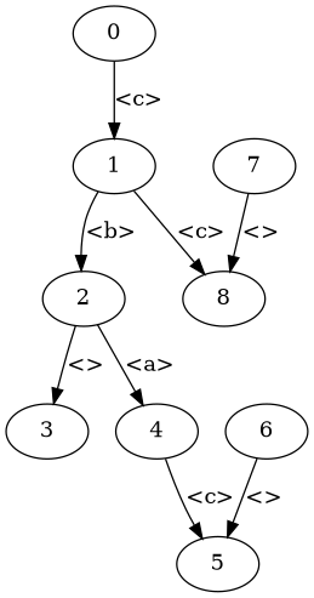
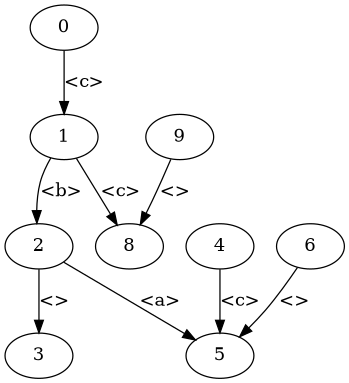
  digraph {
    0
    1
    2
    8
    3
    4
-   7
+   7 [label=9]
    5
    6
    0 -> 1 [label="<c>"]
    1 -> 2 [label="<b>"]
    1 -> 8 [label="<c>"]
    2 -> 3 [label="<>"]
-   2 -> 4 [label="<a>"]
+   2 -> 5 [label="<a>"]
    4 -> 5 [label="<c>"]
    7 -> 8 [label="<>"]
    6 -> 5 [label="<>"]
  }
